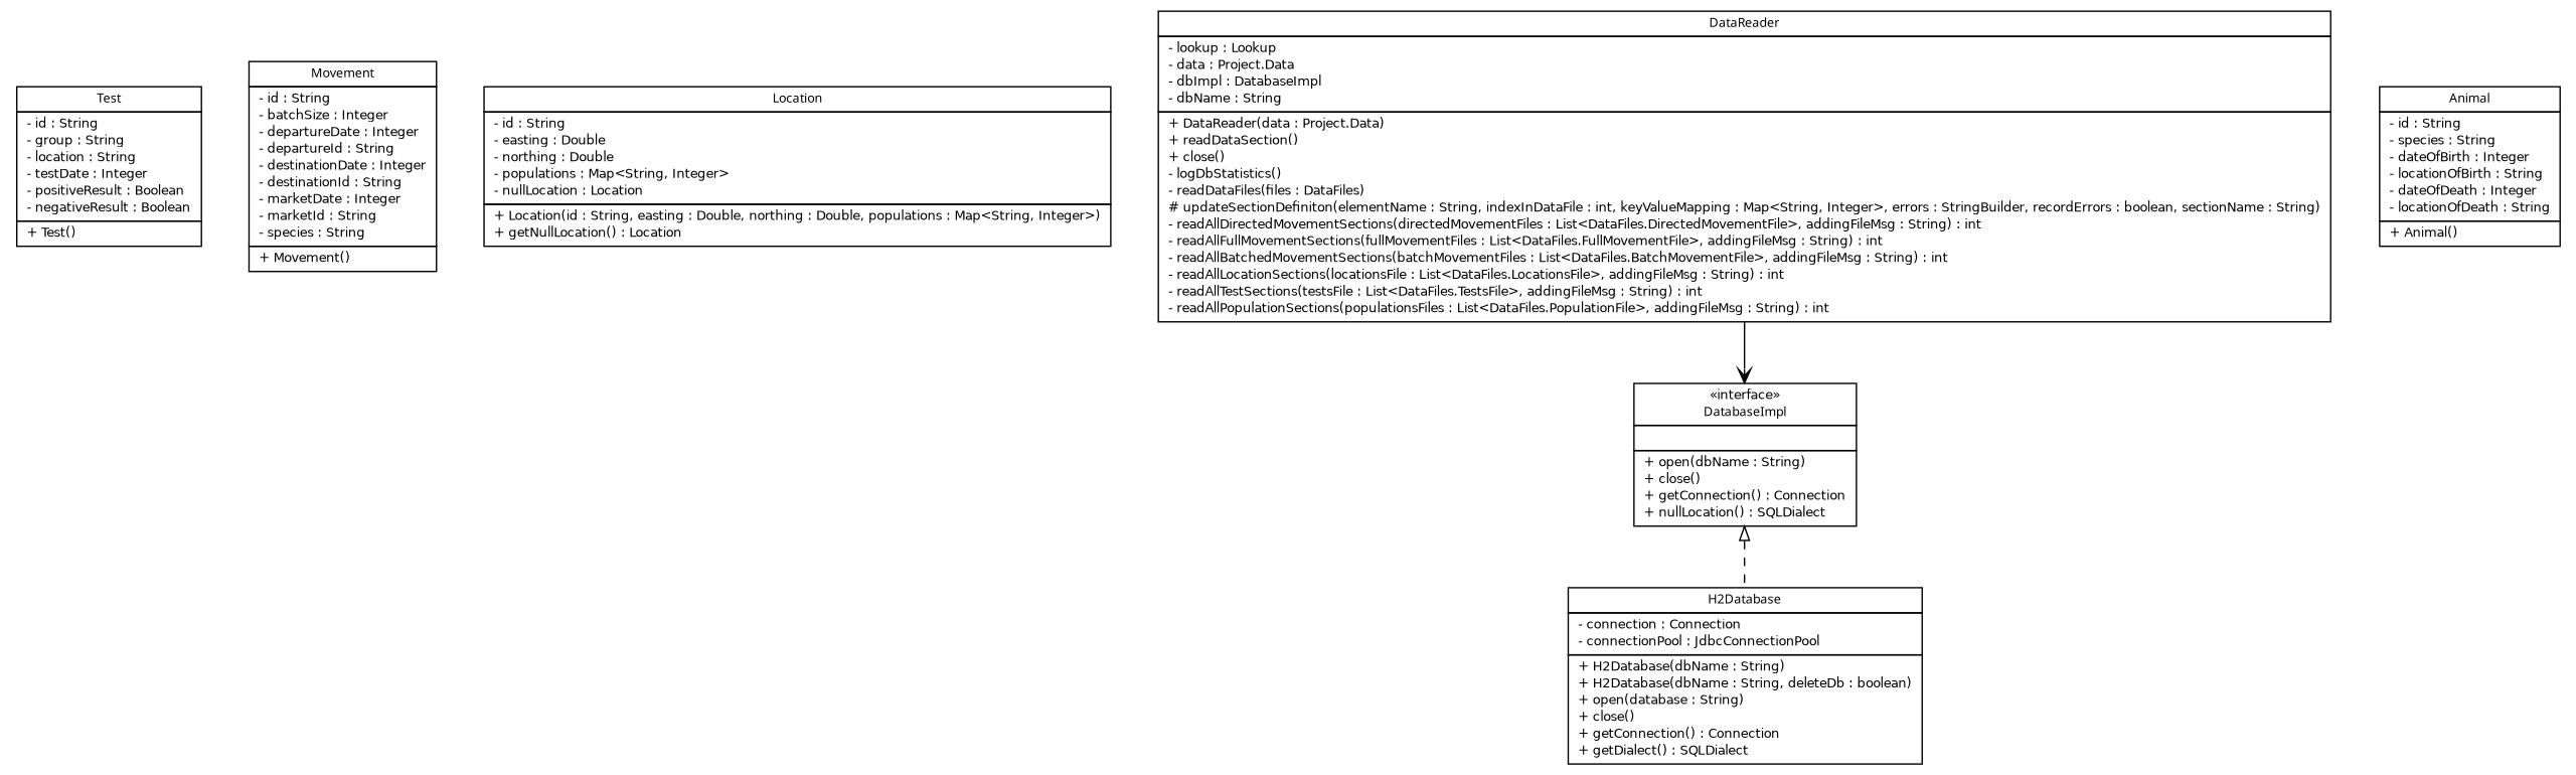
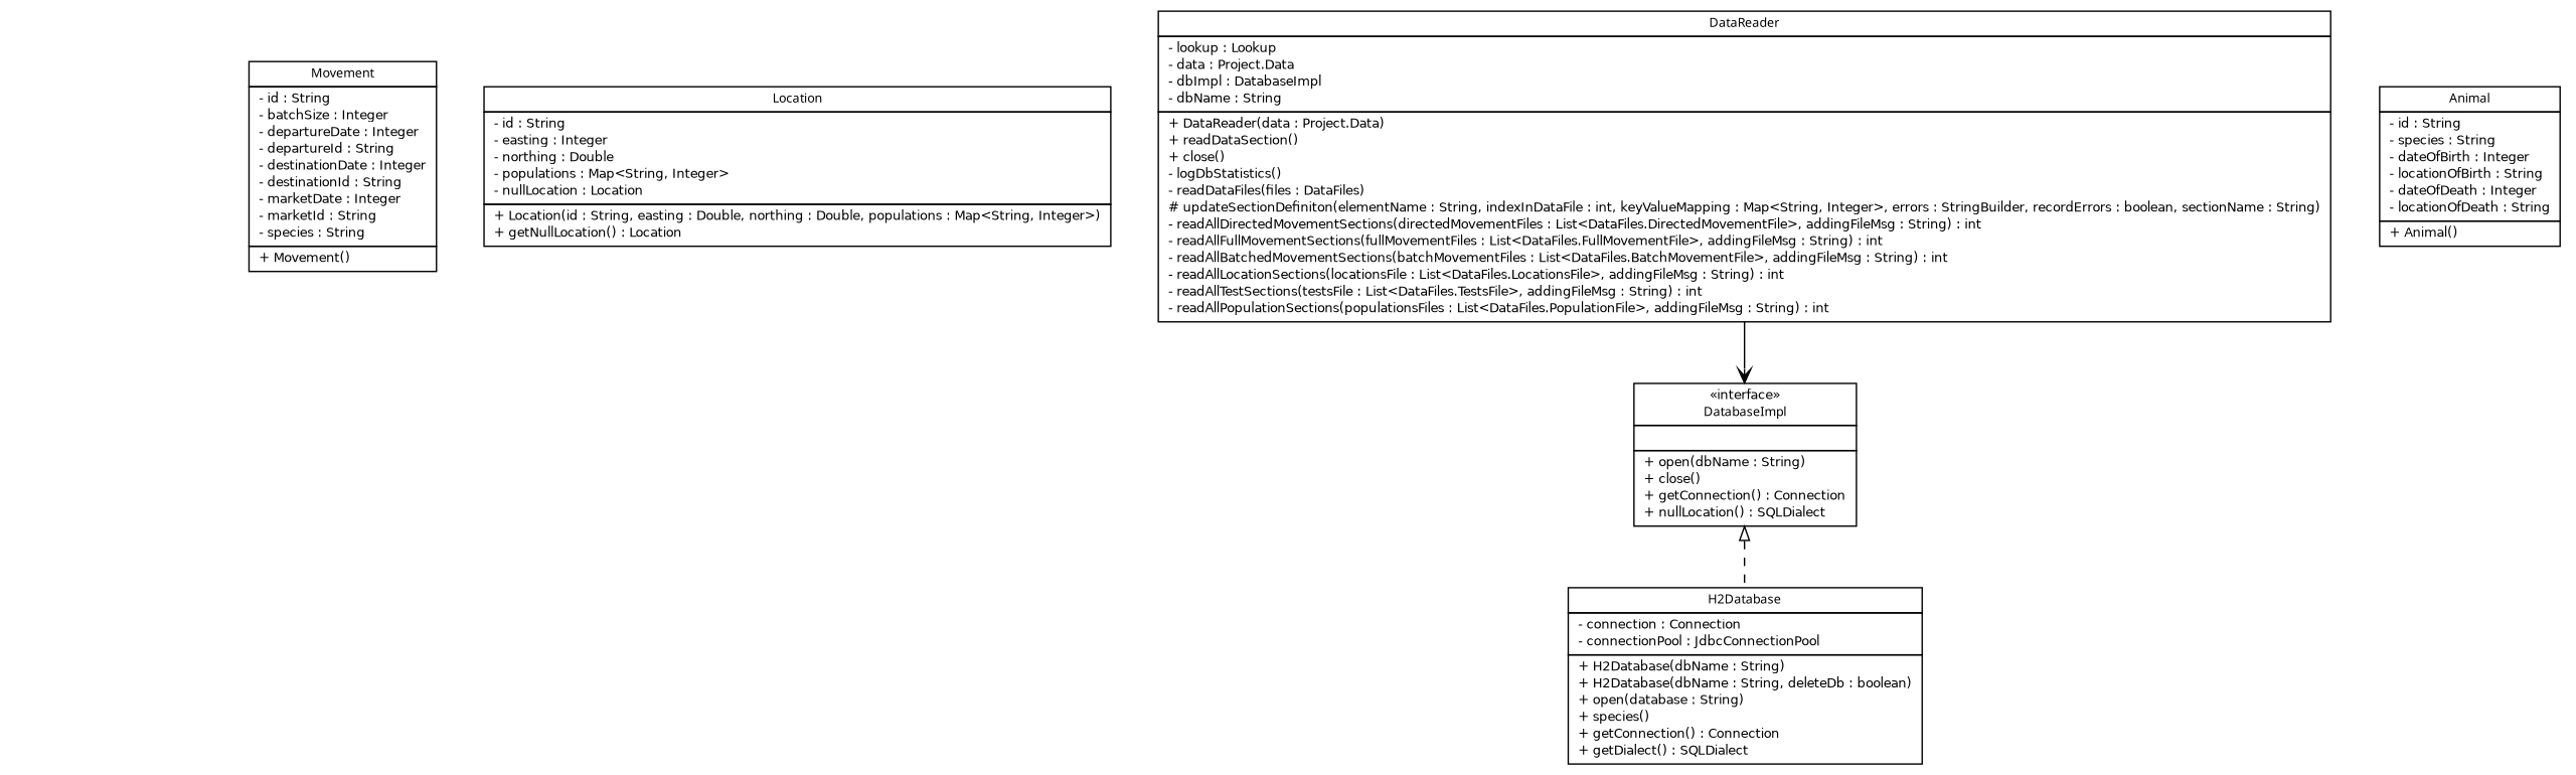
  digraph {
    fontname="DejaVu Sans"
    nodesep=0.25
    ranksep=0.5
    node [fontcolor=black fontname="DejaVu Sans" fontsize=9.0 shape=plaintext]
    edge [fontname="DejaVu Sans" headport=p labelfontname="Trebuchet MS" labelfontsize=10 tailport=p]
-   n1 [label=<<table title="broadwick.data.Test" border="0" cellborder="1" cellspacing="0" cellpadding="2" port="p" href="./Test.html"> 		<tr><td><table border="0" cellspacing="0" cellpadding="1"> <tr><td align="center" balign="center"><font face="Trebuchet MS"> Test </font></td></tr> 		</table></td></tr> 		<tr><td><table border="0" cellspacing="0" cellpadding="1"> <tr><td align="left" balign="left"> - id : String </td></tr> <tr><td align="left" balign="left"> - group : String </td></tr> <tr><td align="left" balign="left"> - location : String </td></tr> <tr><td align="left" balign="left"> - testDate : Integer </td></tr> <tr><td align="left" balign="left"> - positiveResult : Boolean </td></tr> <tr><td align="left" balign="left"> - negativeResult : Boolean </td></tr> 		</table></td></tr> 		<tr><td><table border="0" cellspacing="0" cellpadding="1"> <tr><td align="left" balign="left"> + Test() </td></tr> 		</table></td></tr> 		</table>>]
    n2 [label=<<table title="broadwick.data.Movement" border="0" cellborder="1" cellspacing="0" cellpadding="2" port="p" href="./Movement.html"> 		<tr><td><table border="0" cellspacing="0" cellpadding="1"> <tr><td align="center" balign="center"><font face="Trebuchet MS"> Movement </font></td></tr> 		</table></td></tr> 		<tr><td><table border="0" cellspacing="0" cellpadding="1"> <tr><td align="left" balign="left"> - id : String </td></tr> <tr><td align="left" balign="left"> - batchSize : Integer </td></tr> <tr><td align="left" balign="left"> - departureDate : Integer </td></tr> <tr><td align="left" balign="left"> - departureId : String </td></tr> <tr><td align="left" balign="left"> - destinationDate : Integer </td></tr> <tr><td align="left" balign="left"> - destinationId : String </td></tr> <tr><td align="left" balign="left"> - marketDate : Integer </td></tr> <tr><td align="left" balign="left"> - marketId : String </td></tr> <tr><td align="left" balign="left"> - species : String </td></tr> 		</table></td></tr> 		<tr><td><table border="0" cellspacing="0" cellpadding="1"> <tr><td align="left" balign="left"> + Movement() </td></tr> 		</table></td></tr> 		</table>>]
-   n3 [label=<<table title="broadwick.data.Location" border="0" cellborder="1" cellspacing="0" cellpadding="2" port="p" href="./Location.html"> 		<tr><td><table border="0" cellspacing="0" cellpadding="1"> <tr><td align="center" balign="center"><font face="Trebuchet MS"> Location </font></td></tr> 		</table></td></tr> 		<tr><td><table border="0" cellspacing="0" cellpadding="1"> <tr><td align="left" balign="left"> - id : String </td></tr> <tr><td align="left" balign="left"> - easting : Double </td></tr> <tr><td align="left" balign="left"> - northing : Double </td></tr> <tr><td align="left" balign="left"> - populations : Map&lt;String, Integer&gt; </td></tr> <tr><td align="left" balign="left"> - nullLocation : Location </td></tr> 		</table></td></tr> 		<tr><td><table border="0" cellspacing="0" cellpadding="1"> <tr><td align="left" balign="left"> + Location(id : String, easting : Double, northing : Double, populations : Map&lt;String, Integer&gt;) </td></tr> <tr><td align="left" balign="left"> + getNullLocation() : Location </td></tr> 		</table></td></tr> 		</table>>]
-   n4 [label=<<table title="broadwick.data.H2Database" border="0" cellborder="1" cellspacing="0" cellpadding="2" port="p" href="./H2Database.html"> 		<tr><td><table border="0" cellspacing="0" cellpadding="1"> <tr><td align="center" balign="center"><font face="Trebuchet MS"> H2Database </font></td></tr> 		</table></td></tr> 		<tr><td><table border="0" cellspacing="0" cellpadding="1"> <tr><td align="left" balign="left"> - connection : Connection </td></tr> <tr><td align="left" balign="left"> - connectionPool : JdbcConnectionPool </td></tr> 		</table></td></tr> 		<tr><td><table border="0" cellspacing="0" cellpadding="1"> <tr><td align="left" balign="left"> + H2Database(dbName : String) </td></tr> <tr><td align="left" balign="left"> + H2Database(dbName : String, deleteDb : boolean) </td></tr> <tr><td align="left" balign="left"> + open(database : String) </td></tr> <tr><td align="left" balign="left"> + close() </td></tr> <tr><td align="left" balign="left"> + getConnection() : Connection </td></tr> <tr><td align="left" balign="left"> + getDialect() : SQLDialect </td></tr> 		</table></td></tr> 		</table>>]
+   n3 [label=<<table title="broadwick.data.Location" border="0" cellborder="1" cellspacing="0" cellpadding="2" port="p" href="./Location.html"> 		<tr><td><table border="0" cellspacing="0" cellpadding="1"> <tr><td align="center" balign="center"><font face="Trebuchet MS"> Location </font></td></tr> 		</table></td></tr> 		<tr><td><table border="0" cellspacing="0" cellpadding="1"> <tr><td align="left" balign="left"> - id : String </td></tr> <tr><td align="left" balign="left"> - easting : Integer </td></tr> <tr><td align="left" balign="left"> - northing : Double </td></tr> <tr><td align="left" balign="left"> - populations : Map&lt;String, Integer&gt; </td></tr> <tr><td align="left" balign="left"> - nullLocation : Location </td></tr> 		</table></td></tr> 		<tr><td><table border="0" cellspacing="0" cellpadding="1"> <tr><td align="left" balign="left"> + Location(id : String, easting : Double, northing : Double, populations : Map&lt;String, Integer&gt;) </td></tr> <tr><td align="left" balign="left"> + getNullLocation() : Location </td></tr> 		</table></td></tr> 		</table>>]
+   n4 [label=<<table title="broadwick.data.H2Database" border="0" cellborder="1" cellspacing="0" cellpadding="2" port="p" href="./H2Database.html"> 		<tr><td><table border="0" cellspacing="0" cellpadding="1"> <tr><td align="center" balign="center"><font face="Trebuchet MS"> H2Database </font></td></tr> 		</table></td></tr> 		<tr><td><table border="0" cellspacing="0" cellpadding="1"> <tr><td align="left" balign="left"> - connection : Connection </td></tr> <tr><td align="left" balign="left"> - connectionPool : JdbcConnectionPool </td></tr> 		</table></td></tr> 		<tr><td><table border="0" cellspacing="0" cellpadding="1"> <tr><td align="left" balign="left"> + H2Database(dbName : String) </td></tr> <tr><td align="left" balign="left"> + H2Database(dbName : String, deleteDb : boolean) </td></tr> <tr><td align="left" balign="left"> + open(database : String) </td></tr> <tr><td align="left" balign="left"> + species() </td></tr> <tr><td align="left" balign="left"> + getConnection() : Connection </td></tr> <tr><td align="left" balign="left"> + getDialect() : SQLDialect </td></tr> 		</table></td></tr> 		</table>>]
    n5 [label=<<table title="broadwick.data.DataReader" border="0" cellborder="1" cellspacing="0" cellpadding="2" port="p" href="./DataReader.html"> 		<tr><td><table border="0" cellspacing="0" cellpadding="1"> <tr><td align="center" balign="center"><font face="Trebuchet MS"> DataReader </font></td></tr> 		</table></td></tr> 		<tr><td><table border="0" cellspacing="0" cellpadding="1"> <tr><td align="left" balign="left"> - lookup : Lookup </td></tr> <tr><td align="left" balign="left"> - data : Project.Data </td></tr> <tr><td align="left" balign="left"> - dbImpl : DatabaseImpl </td></tr> <tr><td align="left" balign="left"> - dbName : String </td></tr> 		</table></td></tr> 		<tr><td><table border="0" cellspacing="0" cellpadding="1"> <tr><td align="left" balign="left"> + DataReader(data : Project.Data) </td></tr> <tr><td align="left" balign="left"> + readDataSection() </td></tr> <tr><td align="left" balign="left"> + close() </td></tr> <tr><td align="left" balign="left"> - logDbStatistics() </td></tr> <tr><td align="left" balign="left"> - readDataFiles(files : DataFiles) </td></tr> <tr><td align="left" balign="left"> # updateSectionDefiniton(elementName : String, indexInDataFile : int, keyValueMapping : Map&lt;String, Integer&gt;, errors : StringBuilder, recordErrors : boolean, sectionName : String) </td></tr> <tr><td align="left" balign="left"> - readAllDirectedMovementSections(directedMovementFiles : List&lt;DataFiles.DirectedMovementFile&gt;, addingFileMsg : String) : int </td></tr> <tr><td align="left" balign="left"> - readAllFullMovementSections(fullMovementFiles : List&lt;DataFiles.FullMovementFile&gt;, addingFileMsg : String) : int </td></tr> <tr><td align="left" balign="left"> - readAllBatchedMovementSections(batchMovementFiles : List&lt;DataFiles.BatchMovementFile&gt;, addingFileMsg : String) : int </td></tr> <tr><td align="left" balign="left"> - readAllLocationSections(locationsFile : List&lt;DataFiles.LocationsFile&gt;, addingFileMsg : String) : int </td></tr> <tr><td align="left" balign="left"> - readAllTestSections(testsFile : List&lt;DataFiles.TestsFile&gt;, addingFileMsg : String) : int </td></tr> <tr><td align="left" balign="left"> - readAllPopulationSections(populationsFiles : List&lt;DataFiles.PopulationFile&gt;, addingFileMsg : String) : int </td></tr> 		</table></td></tr> 		</table>>]
    n6 [label=<<table title="broadwick.data.DatabaseImpl" border="0" cellborder="1" cellspacing="0" cellpadding="2" port="p" href="./DatabaseImpl.html"> 		<tr><td><table border="0" cellspacing="0" cellpadding="1"> <tr><td align="center" balign="center"> &#171;interface&#187; </td></tr> <tr><td align="center" balign="center"><font face="Trebuchet MS"> DatabaseImpl </font></td></tr> 		</table></td></tr> 		<tr><td><table border="0" cellspacing="0" cellpadding="1"> <tr><td align="left" balign="left">  </td></tr> 		</table></td></tr> 		<tr><td><table border="0" cellspacing="0" cellpadding="1"> <tr><td align="left" balign="left"> + open(dbName : String) </td></tr> <tr><td align="left" balign="left"> + close() </td></tr> <tr><td align="left" balign="left"> + getConnection() : Connection </td></tr> <tr><td align="left" balign="left"> + nullLocation() : SQLDialect </td></tr> 		</table></td></tr> 		</table>>]
    n7 [label=<<table title="broadwick.data.Animal" border="0" cellborder="1" cellspacing="0" cellpadding="2" port="p" href="./Animal.html"> 		<tr><td><table border="0" cellspacing="0" cellpadding="1"> <tr><td align="center" balign="center"><font face="Trebuchet MS"> Animal </font></td></tr> 		</table></td></tr> 		<tr><td><table border="0" cellspacing="0" cellpadding="1"> <tr><td align="left" balign="left"> - id : String </td></tr> <tr><td align="left" balign="left"> - species : String </td></tr> <tr><td align="left" balign="left"> - dateOfBirth : Integer </td></tr> <tr><td align="left" balign="left"> - locationOfBirth : String </td></tr> <tr><td align="left" balign="left"> - dateOfDeath : Integer </td></tr> <tr><td align="left" balign="left"> - locationOfDeath : String </td></tr> 		</table></td></tr> 		<tr><td><table border="0" cellspacing="0" cellpadding="1"> <tr><td align="left" balign="left"> + Animal() </td></tr> 		</table></td></tr> 		</table>>]
    n5 -> n6 [arrowhead=open color=black fontcolor=black fontsize=10.0]
    n6 -> n4 [arrowtail=empty dir=back fontsize=10 style=dashed]
  }
